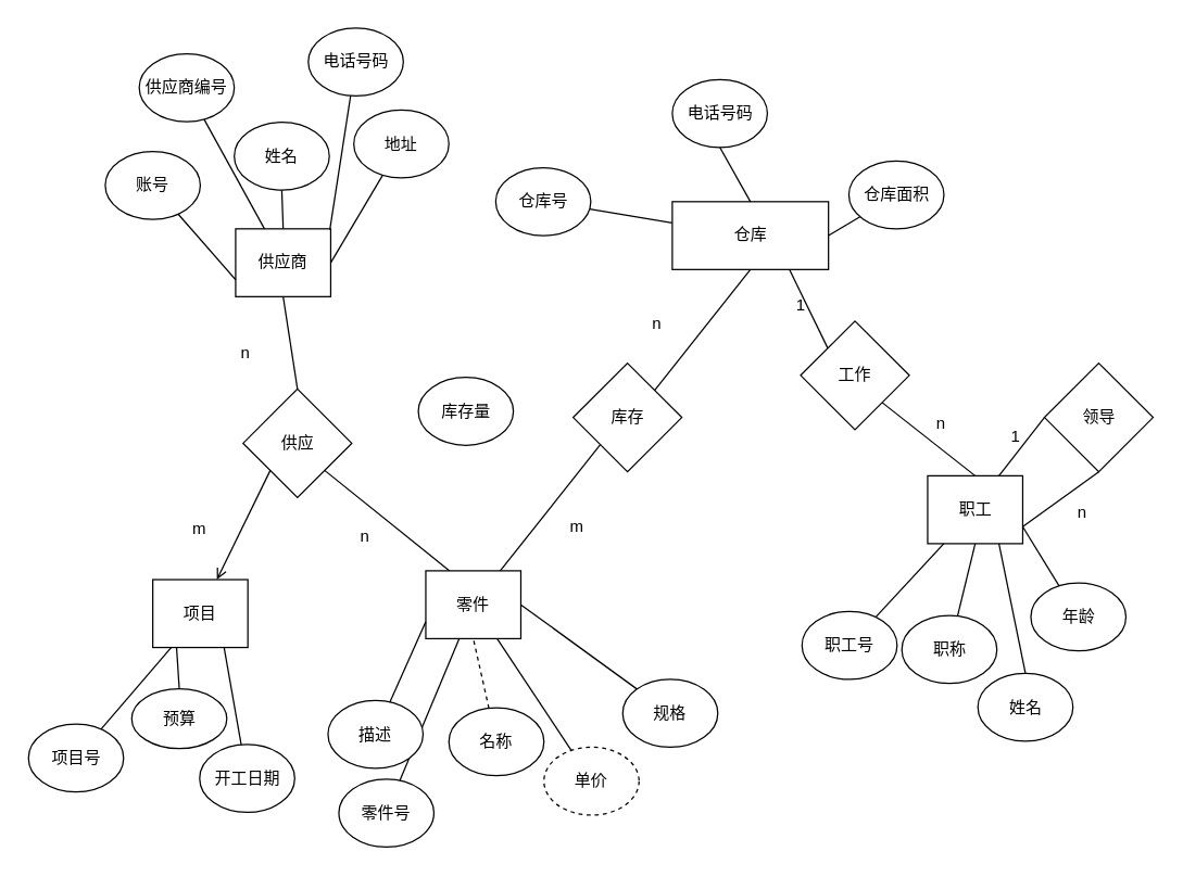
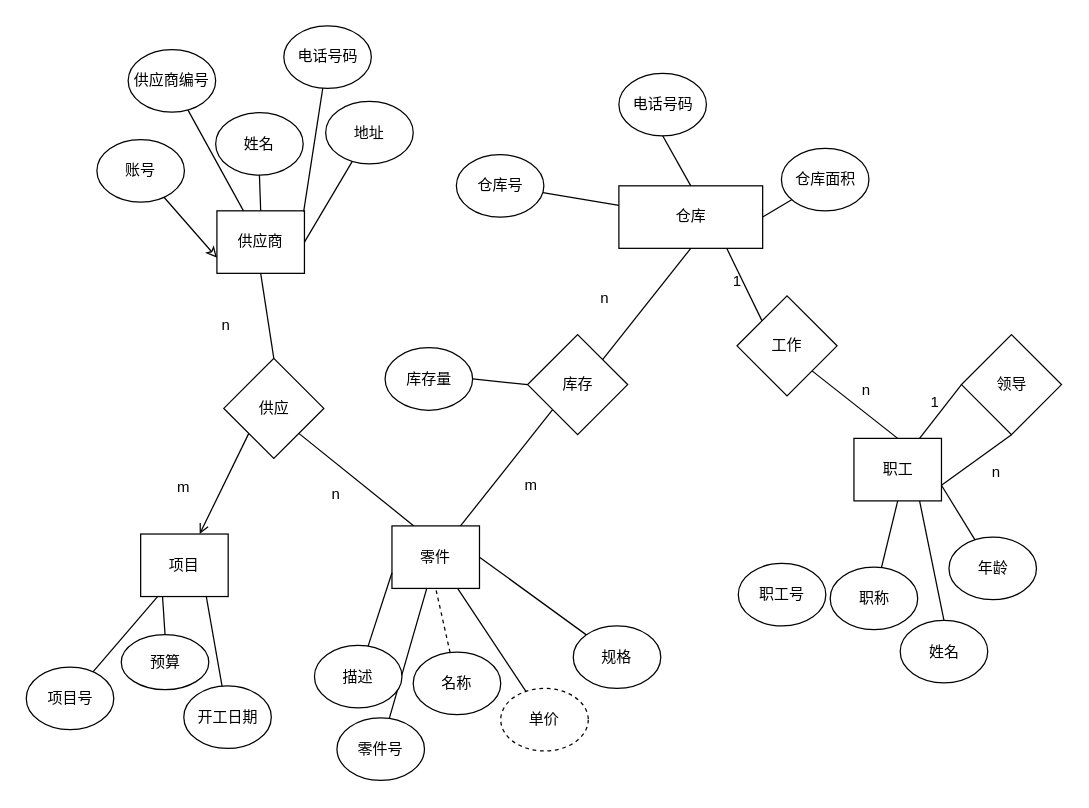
  <mxCell id="0" />
  <mxCell id="1" parent="0" />
  <mxCell id="2" style="edgeStyle=none;rounded=0;orthogonalLoop=1;jettySize=auto;html=1;exitX=0.5;exitY=1;exitDx=0;exitDy=0;entryX=1;entryY=0;entryDx=0;entryDy=0;endArrow=none;endFill=0;strokeColor=#000000;" parent="1" source="4" target="54" edge="1"><mxGeometry relative="1" as="geometry" /></mxCell>
  <mxCell id="3" style="edgeStyle=none;rounded=0;orthogonalLoop=1;jettySize=auto;html=1;exitX=0.75;exitY=1;exitDx=0;exitDy=0;entryX=0;entryY=0;entryDx=0;entryDy=0;endArrow=none;endFill=0;strokeColor=#000000;" parent="1" source="4" target="63" edge="1"><mxGeometry relative="1" as="geometry" /></mxCell>
  <mxCell id="4" value="仓库" style="rounded=0;whiteSpace=wrap;html=1;" parent="1" vertex="1"><mxGeometry x="494.5" y="148" width="115" height="50" as="geometry" /></mxCell>
  <mxCell id="5" style="rounded=0;orthogonalLoop=1;jettySize=auto;html=1;strokeColor=#000000;endArrow=none;endFill=0;" parent="1" source="6" target="4" edge="1"><mxGeometry relative="1" as="geometry" /></mxCell>
  <mxCell id="6" value="仓库号" style="ellipse;whiteSpace=wrap;html=1;" parent="1" vertex="1"><mxGeometry x="364.5" y="123" width="70" height="50" as="geometry" /></mxCell>
  <mxCell id="7" value="电话号码" style="ellipse;whiteSpace=wrap;html=1;" parent="1" vertex="1"><mxGeometry x="494.5" y="58" width="70" height="50" as="geometry" /></mxCell>
  <mxCell id="8" style="rounded=0;orthogonalLoop=1;jettySize=auto;html=1;strokeColor=#000000;endArrow=none;endFill=0;entryX=1;entryY=0.5;entryDx=0;entryDy=0;" parent="1" source="9" target="4" edge="1"><mxGeometry relative="1" as="geometry"><mxPoint x="594.5" y="190.5" as="targetPoint" /></mxGeometry></mxCell>
  <mxCell id="9" value="仓库面积" style="ellipse;whiteSpace=wrap;html=1;" parent="1" vertex="1"><mxGeometry x="624.5" y="118" width="70" height="50" as="geometry" /></mxCell>
  <mxCell id="10" style="rounded=0;orthogonalLoop=1;jettySize=auto;html=1;strokeColor=#000000;endArrow=none;endFill=0;entryX=0.5;entryY=1;entryDx=0;entryDy=0;exitX=0.5;exitY=0;exitDx=0;exitDy=0;" parent="1" source="4" target="7" edge="1"><mxGeometry relative="1" as="geometry"><mxPoint x="574.5" y="183" as="targetPoint" /><mxPoint x="647.003" y="162.285" as="sourcePoint" /></mxGeometry></mxCell>
  <mxCell id="11" style="edgeStyle=none;rounded=0;orthogonalLoop=1;jettySize=auto;html=1;exitX=0.25;exitY=0;exitDx=0;exitDy=0;entryX=1;entryY=1;entryDx=0;entryDy=0;endArrow=none;endFill=0;strokeColor=#000000;" parent="1" source="12" target="56" edge="1"><mxGeometry relative="1" as="geometry" /></mxCell>
  <mxCell id="12" value="零件" style="rounded=0;whiteSpace=wrap;html=1;" parent="1" vertex="1"><mxGeometry x="313" y="420" width="70" height="50" as="geometry" /></mxCell>
  <mxCell id="13" style="rounded=0;orthogonalLoop=1;jettySize=auto;html=1;strokeColor=#000000;endArrow=none;endFill=0;" parent="1" source="14" target="12" edge="1"><mxGeometry relative="1" as="geometry" /></mxCell>
- <mxCell id="14" value="零件号" style="ellipse;whiteSpace=wrap;html=1;" parent="1" vertex="1"><mxGeometry x="249" y="573.5" width="70" height="50" as="geometry" /></mxCell>
+ <mxCell id="14" value="零件号" style="ellipse;whiteSpace=wrap;html=1;" parent="1" vertex="1"><mxGeometry x="269" y="573.5" width="70" height="50" as="geometry" /></mxCell>
  <mxCell id="15" value="" style="edgeStyle=none;rounded=0;orthogonalLoop=1;jettySize=auto;html=1;endArrow=none;endFill=0;strokeColor=#000000;entryX=0.5;entryY=1;entryDx=0;entryDy=0;dashed=1;" parent="1" source="16" target="12" edge="1"><mxGeometry relative="1" as="geometry"><mxPoint x="386" y="523" as="targetPoint" /></mxGeometry></mxCell>
  <mxCell id="16" value="名称" style="ellipse;whiteSpace=wrap;html=1;" parent="1" vertex="1"><mxGeometry x="330" y="521" width="70" height="50" as="geometry" /></mxCell>
  <mxCell id="17" style="rounded=0;orthogonalLoop=1;jettySize=auto;html=1;strokeColor=#000000;endArrow=none;endFill=0;entryX=1;entryY=0.5;entryDx=0;entryDy=0;" parent="1" source="18" target="12" edge="1"><mxGeometry relative="1" as="geometry"><mxPoint x="460.5" y="509.5" as="targetPoint" /></mxGeometry></mxCell>
  <mxCell id="18" value="规格" style="ellipse;whiteSpace=wrap;html=1;" parent="1" vertex="1"><mxGeometry x="458" y="500" width="70" height="50" as="geometry" /></mxCell>
  <mxCell id="19" style="rounded=0;orthogonalLoop=1;jettySize=auto;html=1;strokeColor=#000000;endArrow=none;endFill=0;entryX=0.75;entryY=1;entryDx=0;entryDy=0;" parent="1" source="20" target="12" edge="1"><mxGeometry relative="1" as="geometry"><mxPoint x="450.5" y="562" as="targetPoint" /></mxGeometry></mxCell>
  <mxCell id="20" value="单价" style="ellipse;whiteSpace=wrap;html=1;dashed=1;" parent="1" vertex="1"><mxGeometry x="400" y="550" width="70" height="50" as="geometry" /></mxCell>
  <mxCell id="21" style="rounded=0;orthogonalLoop=1;jettySize=auto;html=1;strokeColor=#000000;endArrow=none;endFill=0;entryX=0;entryY=0.75;entryDx=0;entryDy=0;" parent="1" source="22" target="12" edge="1"><mxGeometry relative="1" as="geometry"><mxPoint x="220.5" y="589.5" as="targetPoint" /></mxGeometry></mxCell>
- <mxCell id="22" value="描述" style="ellipse;whiteSpace=wrap;html=1;" parent="1" vertex="1"><mxGeometry x="241" y="515.5" width="70" height="50" as="geometry" /></mxCell>
+ <mxCell id="22" value="描述" style="ellipse;whiteSpace=wrap;html=1;" parent="1" vertex="1"><mxGeometry x="251" y="515.5" width="70" height="50" as="geometry" /></mxCell>
  <mxCell id="23" style="edgeStyle=none;rounded=0;orthogonalLoop=1;jettySize=auto;html=1;exitX=0.5;exitY=1;exitDx=0;exitDy=0;entryX=0.5;entryY=0;entryDx=0;entryDy=0;endArrow=none;endFill=0;strokeColor=#000000;" parent="1" source="24" target="56" edge="1"><mxGeometry relative="1" as="geometry" /></mxCell>
  <mxCell id="24" value="供应商" style="rounded=0;whiteSpace=wrap;html=1;" parent="1" vertex="1"><mxGeometry x="173" y="168" width="70" height="50" as="geometry" /></mxCell>
  <mxCell id="25" style="rounded=0;orthogonalLoop=1;jettySize=auto;html=1;strokeColor=#000000;endArrow=none;endFill=0;" parent="1" source="26" target="24" edge="1"><mxGeometry relative="1" as="geometry" /></mxCell>
  <mxCell id="26" value="供应商编号" style="ellipse;whiteSpace=wrap;html=1;" parent="1" vertex="1"><mxGeometry x="102" y="39" width="70" height="50" as="geometry" /></mxCell>
  <mxCell id="27" value="姓名" style="ellipse;whiteSpace=wrap;html=1;" parent="1" vertex="1"><mxGeometry x="172" y="89.5" width="70" height="50" as="geometry" /></mxCell>
  <mxCell id="28" style="rounded=0;orthogonalLoop=1;jettySize=auto;html=1;strokeColor=#000000;endArrow=none;endFill=0;entryX=1;entryY=0.5;entryDx=0;entryDy=0;" parent="1" source="29" target="24" edge="1"><mxGeometry relative="1" as="geometry"><mxPoint x="266" y="172.5" as="targetPoint" /></mxGeometry></mxCell>
  <mxCell id="29" value="地址" style="ellipse;whiteSpace=wrap;html=1;" parent="1" vertex="1"><mxGeometry x="260" y="80.5" width="70" height="50" as="geometry" /></mxCell>
  <mxCell id="30" style="rounded=0;orthogonalLoop=1;jettySize=auto;html=1;strokeColor=#000000;endArrow=none;endFill=0;entryX=0.5;entryY=1;entryDx=0;entryDy=0;exitX=0.5;exitY=0;exitDx=0;exitDy=0;" parent="1" source="24" target="27" edge="1"><mxGeometry relative="1" as="geometry"><mxPoint x="246" y="165" as="targetPoint" /><mxPoint x="318.503" y="144.285" as="sourcePoint" /></mxGeometry></mxCell>
  <mxCell id="31" style="rounded=0;orthogonalLoop=1;jettySize=auto;html=1;strokeColor=#000000;endArrow=none;endFill=0;entryX=0.991;entryY=0.014;entryDx=0;entryDy=0;entryPerimeter=0;" parent="1" source="32" target="24" edge="1"><mxGeometry relative="1" as="geometry"><mxPoint x="256" y="225" as="targetPoint" /></mxGeometry></mxCell>
  <mxCell id="32" value="电话号码" style="ellipse;whiteSpace=wrap;html=1;" parent="1" vertex="1"><mxGeometry x="226.5" y="20" width="70" height="50" as="geometry" /></mxCell>
- <mxCell id="33" style="rounded=0;orthogonalLoop=1;jettySize=auto;html=1;strokeColor=#000000;endArrow=none;endFill=0;entryX=0;entryY=0.75;entryDx=0;entryDy=0;" parent="1" source="34" target="24" edge="1"><mxGeometry relative="1" as="geometry"><mxPoint x="26" y="252.5" as="targetPoint" /></mxGeometry></mxCell>
+ <mxCell id="33" style="rounded=0;orthogonalLoop=1;jettySize=auto;html=1;strokeColor=#000000;endArrow=classic;endFill=0;entryX=0;entryY=0.75;entryDx=0;entryDy=0;" parent="1" source="34" target="24" edge="1"><mxGeometry relative="1" as="geometry"><mxPoint x="26" y="252.5" as="targetPoint" /></mxGeometry></mxCell>
  <mxCell id="34" value="账号" style="ellipse;whiteSpace=wrap;html=1;" parent="1" vertex="1"><mxGeometry x="77" y="111" width="70" height="50" as="geometry" /></mxCell>
  <mxCell id="35" value="项目" style="rounded=0;whiteSpace=wrap;html=1;" parent="1" vertex="1"><mxGeometry x="112" y="426.5" width="70" height="50" as="geometry" /></mxCell>
  <mxCell id="36" style="rounded=0;orthogonalLoop=1;jettySize=auto;html=1;strokeColor=#000000;endArrow=none;endFill=0;" parent="1" source="37" target="35" edge="1"><mxGeometry relative="1" as="geometry" /></mxCell>
  <mxCell id="37" value="项目号" style="ellipse;whiteSpace=wrap;html=1;" parent="1" vertex="1"><mxGeometry x="20.5" y="533" width="70" height="50" as="geometry" /></mxCell>
  <mxCell id="38" value="预算" style="ellipse;whiteSpace=wrap;html=1;" parent="1" vertex="1"><mxGeometry x="96.5" y="507" width="70" height="44" as="geometry" /></mxCell>
  <mxCell id="39" style="rounded=0;orthogonalLoop=1;jettySize=auto;html=1;strokeColor=#000000;endArrow=none;endFill=0;entryX=0.75;entryY=1;entryDx=0;entryDy=0;" parent="1" source="40" target="35" edge="1"><mxGeometry relative="1" as="geometry"><mxPoint x="187" y="506.5" as="targetPoint" /></mxGeometry></mxCell>
  <mxCell id="40" value="开工日期" style="ellipse;whiteSpace=wrap;html=1;" parent="1" vertex="1"><mxGeometry x="146.5" y="548" width="70" height="50" as="geometry" /></mxCell>
  <mxCell id="41" style="rounded=0;orthogonalLoop=1;jettySize=auto;html=1;strokeColor=#000000;endArrow=none;endFill=0;exitX=0.25;exitY=1;exitDx=0;exitDy=0;entryX=0.5;entryY=0;entryDx=0;entryDy=0;" parent="1" source="35" target="38" edge="1"><mxGeometry relative="1" as="geometry"><mxPoint x="144" y="592" as="targetPoint" /><mxPoint x="133" y="520" as="sourcePoint" /><Array as="points" /></mxGeometry></mxCell>
  <mxCell id="42" style="edgeStyle=none;rounded=0;orthogonalLoop=1;jettySize=auto;html=1;exitX=1;exitY=0.75;exitDx=0;exitDy=0;entryX=0.5;entryY=1;entryDx=0;entryDy=0;endArrow=none;endFill=0;strokeColor=#000000;" parent="1" source="43" target="58" edge="1"><mxGeometry relative="1" as="geometry" /></mxCell>
  <mxCell id="43" value="职工" style="rounded=0;whiteSpace=wrap;html=1;" parent="1" vertex="1"><mxGeometry x="682.5" y="350" width="70" height="50" as="geometry" /></mxCell>
- <mxCell id="44" style="rounded=0;orthogonalLoop=1;jettySize=auto;html=1;strokeColor=#000000;endArrow=none;endFill=0;" parent="1" source="45" target="43" edge="1"><mxGeometry relative="1" as="geometry" /></mxCell>
  <mxCell id="45" value="职工号" style="ellipse;whiteSpace=wrap;html=1;" parent="1" vertex="1"><mxGeometry x="590" y="450" width="70" height="50" as="geometry" /></mxCell>
  <mxCell id="46" style="edgeStyle=none;rounded=0;orthogonalLoop=1;jettySize=auto;html=1;exitX=0.5;exitY=0;exitDx=0;exitDy=0;entryX=0.75;entryY=1;entryDx=0;entryDy=0;endArrow=none;endFill=0;strokeColor=#000000;" parent="1" source="47" target="43" edge="1"><mxGeometry relative="1" as="geometry" /></mxCell>
  <mxCell id="47" value="姓名" style="ellipse;whiteSpace=wrap;html=1;" parent="1" vertex="1"><mxGeometry x="719.5" y="495.5" width="70" height="50" as="geometry" /></mxCell>
  <mxCell id="48" style="rounded=0;orthogonalLoop=1;jettySize=auto;html=1;strokeColor=#000000;endArrow=none;endFill=0;entryX=1;entryY=0.75;entryDx=0;entryDy=0;" parent="1" source="49" target="43" edge="1"><mxGeometry relative="1" as="geometry"><mxPoint x="782.5" y="392.5" as="targetPoint" /></mxGeometry></mxCell>
  <mxCell id="49" value="年龄" style="ellipse;whiteSpace=wrap;html=1;" parent="1" vertex="1"><mxGeometry x="758.5" y="429" width="70" height="50" as="geometry" /></mxCell>
  <mxCell id="50" style="rounded=0;orthogonalLoop=1;jettySize=auto;html=1;strokeColor=#000000;endArrow=none;endFill=0;entryX=0.5;entryY=1;entryDx=0;entryDy=0;" parent="1" source="51" target="43" edge="1"><mxGeometry relative="1" as="geometry"><mxPoint x="717.5" y="463.269" as="targetPoint" /></mxGeometry></mxCell>
  <mxCell id="51" value="职称" style="ellipse;whiteSpace=wrap;html=1;" parent="1" vertex="1"><mxGeometry x="663.5" y="453" width="70" height="50" as="geometry" /></mxCell>
  <mxCell id="52" style="edgeStyle=none;rounded=0;orthogonalLoop=1;jettySize=auto;html=1;exitX=0;exitY=1;exitDx=0;exitDy=0;endArrow=none;endFill=0;strokeColor=#000000;" parent="1" source="54" target="12" edge="1"><mxGeometry relative="1" as="geometry" /></mxCell>
+ <mxCell id="53" style="edgeStyle=none;rounded=0;orthogonalLoop=1;jettySize=auto;html=1;exitX=0;exitY=0.5;exitDx=0;exitDy=0;endArrow=none;endFill=0;strokeColor=#000000;entryX=1;entryY=0.5;entryDx=0;entryDy=0;" parent="1" source="54" target="68" edge="1"><mxGeometry relative="1" as="geometry"><mxPoint x="387.118" y="274.176" as="targetPoint" /></mxGeometry></mxCell>
  <mxCell id="54" value="库存" style="rhombus;whiteSpace=wrap;html=1;" parent="1" vertex="1"><mxGeometry x="421.5" y="267" width="80" height="80" as="geometry" /></mxCell>
  <mxCell id="55" style="edgeStyle=none;rounded=0;orthogonalLoop=1;jettySize=auto;html=1;exitX=0;exitY=1;exitDx=0;exitDy=0;endArrow=open;endFill=0;strokeColor=#000000;" parent="1" source="56" target="35" edge="1"><mxGeometry relative="1" as="geometry" /></mxCell>
  <mxCell id="56" value="供应" style="rhombus;whiteSpace=wrap;html=1;" parent="1" vertex="1"><mxGeometry x="178.5" y="286" width="80" height="80" as="geometry" /></mxCell>
  <mxCell id="57" style="edgeStyle=none;rounded=0;orthogonalLoop=1;jettySize=auto;html=1;exitX=0;exitY=0.5;exitDx=0;exitDy=0;entryX=0.75;entryY=0;entryDx=0;entryDy=0;endArrow=none;endFill=0;strokeColor=#000000;" parent="1" source="58" target="43" edge="1"><mxGeometry relative="1" as="geometry" /></mxCell>
  <mxCell id="58" value="领导" style="rhombus;whiteSpace=wrap;html=1;" parent="1" vertex="1"><mxGeometry x="768.5" y="267" width="80" height="80" as="geometry" /></mxCell>
  <mxCell id="59" value="n" style="text;html=1;align=center;verticalAlign=middle;resizable=0;points=[];;autosize=1;" parent="1" vertex="1"><mxGeometry x="172" y="251" width="16" height="18" as="geometry" /></mxCell>
  <mxCell id="60" value="m" style="text;html=1;align=center;verticalAlign=middle;resizable=0;points=[];;autosize=1;" parent="1" vertex="1"><mxGeometry x="135.5" y="380" width="20" height="18" as="geometry" /></mxCell>
  <mxCell id="61" value="n" style="text;html=1;align=center;verticalAlign=middle;resizable=0;points=[];;autosize=1;" parent="1" vertex="1"><mxGeometry x="259.5" y="385.5" width="16" height="18" as="geometry" /></mxCell>
  <mxCell id="62" style="edgeStyle=none;rounded=0;orthogonalLoop=1;jettySize=auto;html=1;exitX=1;exitY=1;exitDx=0;exitDy=0;entryX=0.5;entryY=0;entryDx=0;entryDy=0;endArrow=none;endFill=0;strokeColor=#000000;" parent="1" source="63" target="43" edge="1"><mxGeometry relative="1" as="geometry" /></mxCell>
  <mxCell id="63" value="工作" style="rhombus;whiteSpace=wrap;html=1;" parent="1" vertex="1"><mxGeometry x="589" y="236" width="80" height="80" as="geometry" /></mxCell>
  <mxCell id="64" value="n" style="text;html=1;align=center;verticalAlign=middle;resizable=0;points=[];;autosize=1;" parent="1" vertex="1"><mxGeometry x="684" y="302.5" width="16" height="18" as="geometry" /></mxCell>
  <mxCell id="65" value="1" style="text;html=1;align=center;verticalAlign=middle;resizable=0;points=[];;autosize=1;" parent="1" vertex="1"><mxGeometry x="581" y="215.5" width="16" height="18" as="geometry" /></mxCell>
  <mxCell id="66" value="n" style="text;html=1;align=center;verticalAlign=middle;resizable=0;points=[];;autosize=1;" parent="1" vertex="1"><mxGeometry x="474.5" y="229" width="16" height="18" as="geometry" /></mxCell>
  <mxCell id="67" value="m" style="text;html=1;align=center;verticalAlign=middle;resizable=0;points=[];;autosize=1;" parent="1" vertex="1"><mxGeometry x="414" y="379" width="20" height="18" as="geometry" /></mxCell>
  <mxCell id="68" value="库存量" style="ellipse;whiteSpace=wrap;html=1;" parent="1" vertex="1"><mxGeometry x="307.5" y="277.5" width="70" height="50" as="geometry" /></mxCell>
  <mxCell id="69" value="1" style="text;html=1;align=center;verticalAlign=middle;resizable=0;points=[];;autosize=1;" parent="1" vertex="1"><mxGeometry x="739" y="311.5" width="16" height="18" as="geometry" /></mxCell>
  <mxCell id="70" value="&amp;nbsp;" style="text;html=1;align=center;verticalAlign=middle;resizable=0;points=[];;autosize=1;" parent="1" vertex="1"><mxGeometry x="826" y="387" width="13" height="18" as="geometry" /></mxCell>
  <mxCell id="71" value="n" style="text;html=1;align=center;verticalAlign=middle;resizable=0;points=[];;autosize=1;" parent="1" vertex="1"><mxGeometry x="788" y="367.5" width="16" height="18" as="geometry" /></mxCell>
